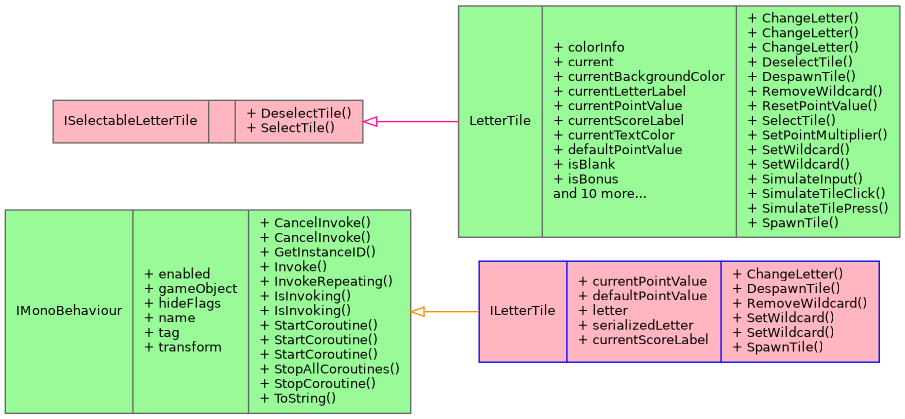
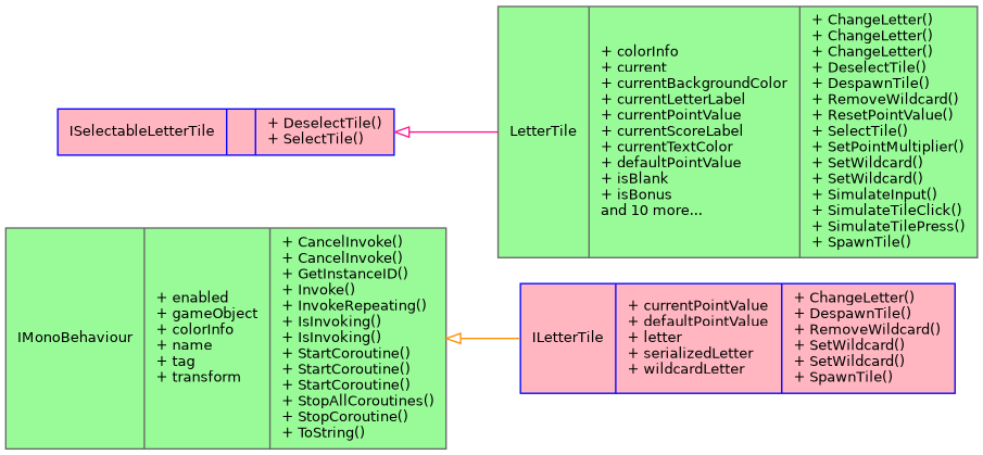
  digraph {
    rankdir=LR
    node [color=blue fillcolor=lightpink fontname=Helvetica fontsize=10 shape=record style=filled]
    edge [arrowtail=onormal dir=back fontname=Helvetica fontsize=10 labelfontname=Helvetica labelfontsize=10 style=solid]
-   n1 [fontcolor=black height=0.2 label="{ILetterTile\n|+ currentPointValue\l+ defaultPointValue\l+ letter\l+ serializedLetter\l+ currentScoreLabel\l|+ ChangeLetter()\l+ DespawnTile()\l+ RemoveWildcard()\l+ SetWildcard()\l+ SetWildcard()\l+ SpawnTile()\l}" width=0.4]
-   n2 [color=gray40 height=0.2 label="{ISelectableLetterTile\n||+ DeselectTile()\l+ SelectTile()\l}" width=0.4]
+   n1 [fontcolor=black height=0.2 label="{ILetterTile\n|+ currentPointValue\l+ defaultPointValue\l+ letter\l+ serializedLetter\l+ wildcardLetter\l|+ ChangeLetter()\l+ DespawnTile()\l+ RemoveWildcard()\l+ SetWildcard()\l+ SetWildcard()\l+ SpawnTile()\l}" width=0.4]
+   n2 [height=0.2 label="{ISelectableLetterTile\n||+ DeselectTile()\l+ SelectTile()\l}" width=0.4]
    n3 [color=gray40 fillcolor=palegreen height=0.2 label="{LetterTile\n|+ colorInfo\l+ current\l+ currentBackgroundColor\l+ currentLetterLabel\l+ currentPointValue\l+ currentScoreLabel\l+ currentTextColor\l+ defaultPointValue\l+ isBlank\l+ isBonus\land 10 more...\l|+ ChangeLetter()\l+ ChangeLetter()\l+ ChangeLetter()\l+ DeselectTile()\l+ DespawnTile()\l+ RemoveWildcard()\l+ ResetPointValue()\l+ SelectTile()\l+ SetPointMultiplier()\l+ SetWildcard()\l+ SetWildcard()\l+ SimulateInput()\l+ SimulateTileClick()\l+ SimulateTilePress()\l+ SpawnTile()\l}" width=0.4]
-   n4 [color=gray40 fillcolor=palegreen height=0.2 label="{IMonoBehaviour\n|+ enabled\l+ gameObject\l+ hideFlags\l+ name\l+ tag\l+ transform\l|+ CancelInvoke()\l+ CancelInvoke()\l+ GetInstanceID()\l+ Invoke()\l+ InvokeRepeating()\l+ IsInvoking()\l+ IsInvoking()\l+ StartCoroutine()\l+ StartCoroutine()\l+ StartCoroutine()\l+ StopAllCoroutines()\l+ StopCoroutine()\l+ ToString()\l}" width=0.4]
+   n4 [color=gray40 fillcolor=palegreen height=0.2 label="{IMonoBehaviour\n|+ enabled\l+ gameObject\l+ colorInfo\l+ name\l+ tag\l+ transform\l|+ CancelInvoke()\l+ CancelInvoke()\l+ GetInstanceID()\l+ Invoke()\l+ InvokeRepeating()\l+ IsInvoking()\l+ IsInvoking()\l+ StartCoroutine()\l+ StartCoroutine()\l+ StartCoroutine()\l+ StopAllCoroutines()\l+ StopCoroutine()\l+ ToString()\l}" width=0.4]
    n2 -> n3 [color=deeppink]
    n4 -> n1 [color=darkorange]
  }
